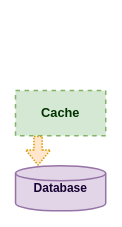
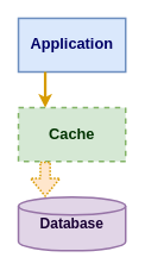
  <mxCell id="0" />
  <mxCell id="1" parent="0" />
+ <mxCell id="2" value="&lt;font size=&quot;1&quot; color=&quot;#000066&quot;&gt;&lt;b style=&quot;font-size: 17px&quot;&gt;Application&lt;/b&gt;&lt;/font&gt;" style="rounded=0;whiteSpace=wrap;html=1;strokeWidth=2;fillColor=#dae8fc;strokeColor=#6c8ebf;" parent="1" vertex="1"><mxGeometry x="20" y="20" width="120" height="60" as="geometry" /></mxCell>
  <mxCell id="3" value="&lt;font size=&quot;1&quot; color=&quot;#003300&quot;&gt;&lt;b style=&quot;font-size: 17px&quot;&gt;Cache&lt;/b&gt;&lt;/font&gt;" style="rounded=0;whiteSpace=wrap;html=1;strokeWidth=2;fillColor=#d5e8d4;strokeColor=#82b366;dashed=1;" parent="1" vertex="1"><mxGeometry x="20" y="120" width="120" height="60" as="geometry" /></mxCell>
  <mxCell id="4" value="&lt;font style=&quot;font-size: 16px&quot; color=&quot;#190033&quot;&gt;&lt;b&gt;Database&lt;/b&gt;&lt;/font&gt;" style="strokeWidth=2;html=1;shape=mxgraph.flowchart.database;whiteSpace=wrap;fillColor=#e1d5e7;strokeColor=#9673a6;" parent="1" vertex="1"><mxGeometry x="20" y="220" width="120" height="60" as="geometry" /></mxCell>
+ <mxCell id="5" value="" style="endArrow=classic;html=1;strokeWidth=3;entryX=0.25;entryY=0;entryDx=0;entryDy=0;exitX=0.25;exitY=1;exitDx=0;exitDy=0;fillColor=#ffe6cc;strokeColor=#d79b00;" parent="1" source="2" target="3" edge="1"><mxGeometry width="50" height="50" relative="1" as="geometry"><mxPoint x="20" y="350" as="sourcePoint" /><mxPoint x="70" y="300" as="targetPoint" /></mxGeometry></mxCell>
  <mxCell id="6" value="" style="endArrow=none;dashed=1;html=1;strokeWidth=2;entryX=0.25;entryY=1;entryDx=0;entryDy=0;jumpSize=0;endFill=0;startArrow=classic;startFill=1;dashPattern=1 1;fillColor=#ffe6cc;strokeColor=#d79b00;comic=0;shadow=0;shape=flexArrow;" parent="1" target="3" edge="1"><mxGeometry width="50" height="50" relative="1" as="geometry"><mxPoint x="50" y="220" as="sourcePoint" /><mxPoint x="70" y="300" as="targetPoint" /></mxGeometry></mxCell>
